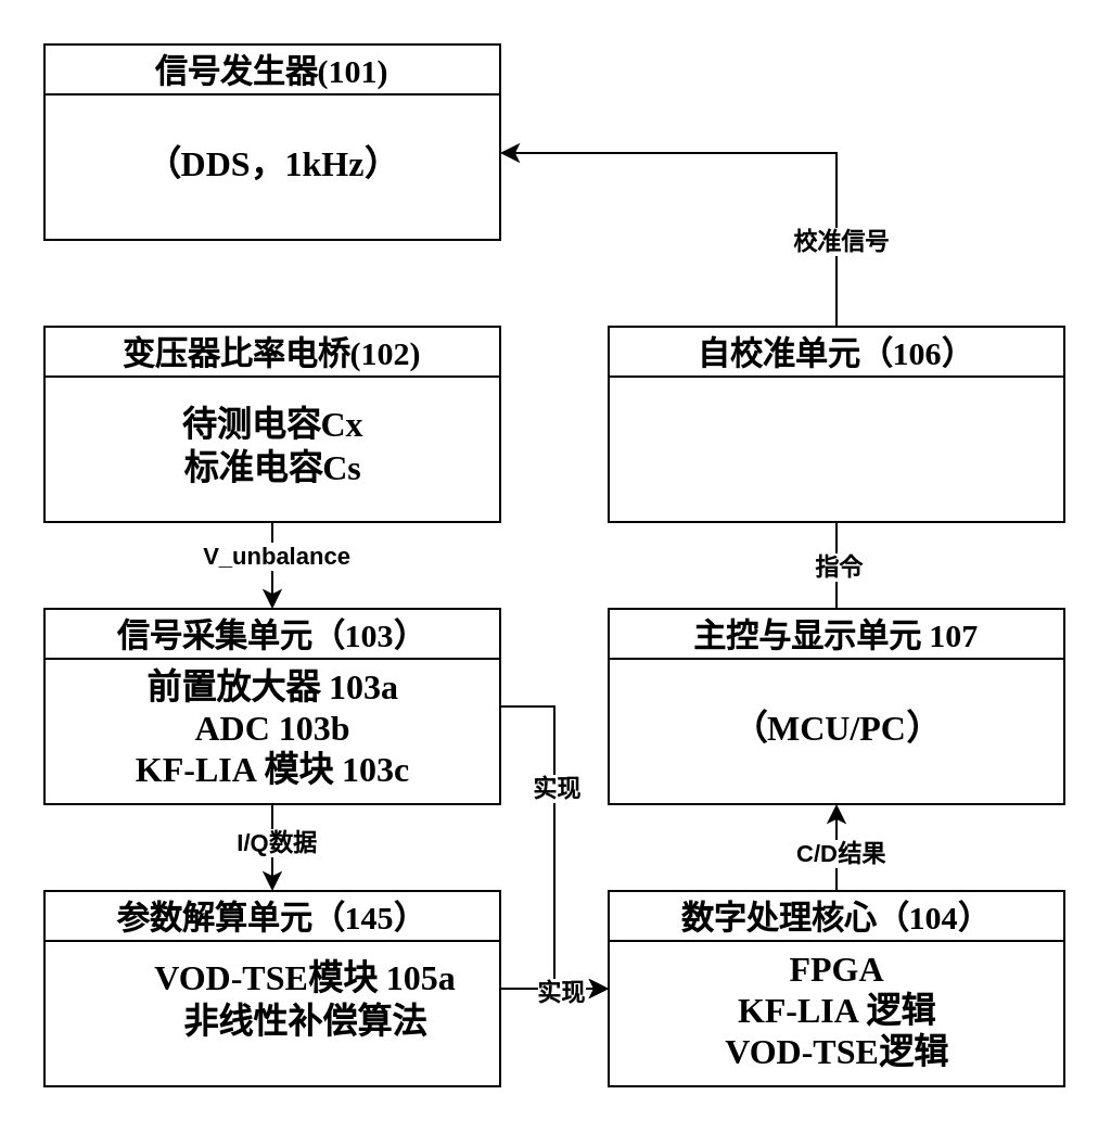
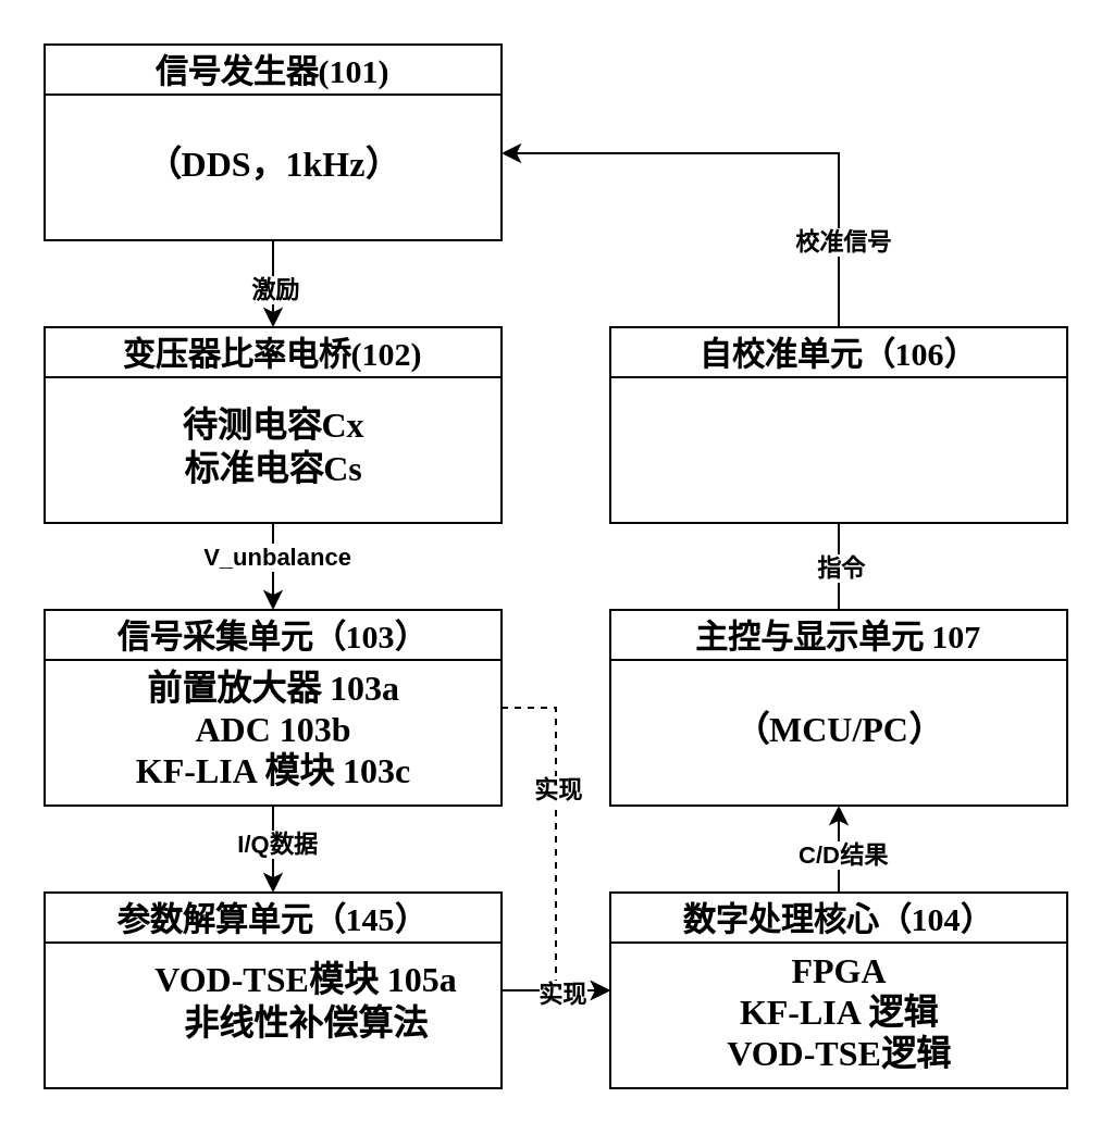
  <mxCell id="0" />
  <mxCell id="1" parent="0" />
+ <mxCell id="2" style="edgeStyle=orthogonalEdgeStyle;rounded=0;orthogonalLoop=1;jettySize=auto;html=1;exitX=0.5;exitY=1;exitDx=0;exitDy=0;entryX=0.5;entryY=0;entryDx=0;entryDy=0;" edge="1" parent="1" source="4" target="8"><mxGeometry relative="1" as="geometry" /></mxCell>
+ <mxCell id="3" value="激励" style="edgeLabel;html=1;align=center;verticalAlign=middle;resizable=0;points=[];fontStyle=1" vertex="1" connectable="0" parent="2"><mxGeometry x="0.105" relative="1" as="geometry"><mxPoint as="offset" /></mxGeometry></mxCell>
  <mxCell id="4" value="&lt;font style=&quot;font-size: 15px;&quot;&gt;信号发生器(101)&lt;/font&gt;" style="swimlane;whiteSpace=wrap;html=1;fontFamily=Times New Roman;startSize=23;" vertex="1" parent="1"><mxGeometry x="20" y="20" width="210" height="90" as="geometry" /></mxCell>
  <mxCell id="5" value="（DDS，1kHz）" style="text;html=1;align=center;verticalAlign=middle;resizable=0;points=[];autosize=1;strokeColor=none;fillColor=none;fontStyle=1;fontFamily=Times New Roman;fontSize=16;" vertex="1" parent="4"><mxGeometry x="35" y="40" width="140" height="30" as="geometry" /></mxCell>
  <mxCell id="6" style="edgeStyle=orthogonalEdgeStyle;rounded=0;orthogonalLoop=1;jettySize=auto;html=1;exitX=0.5;exitY=1;exitDx=0;exitDy=0;entryX=0.5;entryY=0;entryDx=0;entryDy=0;" edge="1" parent="1" source="8" target="14"><mxGeometry relative="1" as="geometry"><mxPoint x="120" y="310" as="targetPoint" /></mxGeometry></mxCell>
  <mxCell id="7" value="V_unbalance" style="edgeLabel;html=1;align=center;verticalAlign=middle;resizable=0;points=[];fontStyle=1" vertex="1" connectable="0" parent="6"><mxGeometry x="-0.232" y="1" relative="1" as="geometry"><mxPoint as="offset" /></mxGeometry></mxCell>
  <mxCell id="8" value="&lt;font style=&quot;font-size: 15px;&quot;&gt;变压器比率电桥(102)&lt;/font&gt;" style="swimlane;whiteSpace=wrap;html=1;fontFamily=Times New Roman;startSize=23;" vertex="1" parent="1"><mxGeometry x="20" y="150" width="210" height="90" as="geometry" /></mxCell>
  <mxCell id="9" value="待测电容Cx&lt;div&gt;标准电容Cs&lt;/div&gt;" style="text;html=1;align=center;verticalAlign=middle;resizable=0;points=[];autosize=1;strokeColor=none;fillColor=none;fontStyle=1;fontFamily=Times New Roman;fontSize=16;" vertex="1" parent="8"><mxGeometry x="50" y="30" width="110" height="50" as="geometry" /></mxCell>
  <mxCell id="10" style="edgeStyle=orthogonalEdgeStyle;rounded=0;orthogonalLoop=1;jettySize=auto;html=1;entryX=0.5;entryY=0;entryDx=0;entryDy=0;" edge="1" parent="1" source="14" target="18"><mxGeometry relative="1" as="geometry" /></mxCell>
  <mxCell id="11" value="I/Q数据" style="edgeLabel;html=1;align=center;verticalAlign=middle;resizable=0;points=[];fontStyle=1" vertex="1" connectable="0" parent="10"><mxGeometry x="-0.148" y="1" relative="1" as="geometry"><mxPoint as="offset" /></mxGeometry></mxCell>
- <mxCell id="12" style="edgeStyle=orthogonalEdgeStyle;rounded=0;orthogonalLoop=1;jettySize=auto;html=1;entryX=0;entryY=0.5;entryDx=0;entryDy=0;" edge="1" parent="1" source="14" target="22"><mxGeometry relative="1" as="geometry" /></mxCell>
+ <mxCell id="12" style="edgeStyle=orthogonalEdgeStyle;rounded=0;orthogonalLoop=1;jettySize=auto;html=1;entryX=0;entryY=0.5;entryDx=0;entryDy=0;dashed=1;" edge="1" parent="1" source="14" target="22"><mxGeometry relative="1" as="geometry" /></mxCell>
  <mxCell id="13" value="实现" style="edgeLabel;html=1;align=center;verticalAlign=middle;resizable=0;points=[];fontStyle=1" vertex="1" connectable="0" parent="12"><mxGeometry x="-0.307" relative="1" as="geometry"><mxPoint as="offset" /></mxGeometry></mxCell>
  <mxCell id="14" value="&lt;font style=&quot;font-size: 15px;&quot;&gt;信号采集单元（103）&lt;/font&gt;" style="swimlane;whiteSpace=wrap;html=1;fontFamily=Times New Roman;startSize=23;" vertex="1" parent="1"><mxGeometry x="20" y="280" width="210" height="90" as="geometry" /></mxCell>
  <mxCell id="15" value="前置放大器 103a&lt;div&gt;ADC 103b&lt;/div&gt;&lt;div&gt;KF-LIA 模块 103c&lt;/div&gt;" style="text;html=1;align=center;verticalAlign=middle;resizable=0;points=[];autosize=1;strokeColor=none;fillColor=none;fontStyle=1;fontFamily=Times New Roman;fontSize=16;" vertex="1" parent="14"><mxGeometry x="30" y="20" width="150" height="70" as="geometry" /></mxCell>
  <mxCell id="16" style="edgeStyle=orthogonalEdgeStyle;rounded=0;orthogonalLoop=1;jettySize=auto;html=1;entryX=0;entryY=0.5;entryDx=0;entryDy=0;" edge="1" parent="1" source="18" target="22"><mxGeometry relative="1" as="geometry" /></mxCell>
  <mxCell id="17" value="实现" style="edgeLabel;html=1;align=center;verticalAlign=middle;resizable=0;points=[];fontStyle=1" vertex="1" connectable="0" parent="16"><mxGeometry x="0.098" y="-1" relative="1" as="geometry"><mxPoint as="offset" /></mxGeometry></mxCell>
  <mxCell id="18" value="&lt;font style=&quot;font-size: 15px;&quot;&gt;参数解算单元（145）&lt;/font&gt;" style="swimlane;whiteSpace=wrap;html=1;fontFamily=Times New Roman;startSize=23;" vertex="1" parent="1"><mxGeometry x="20" y="410" width="210" height="90" as="geometry" /></mxCell>
  <mxCell id="19" value="VOD-TSE模块 105a&lt;div&gt;非线性补偿算法&lt;/div&gt;" style="text;html=1;align=center;verticalAlign=middle;resizable=0;points=[];autosize=1;strokeColor=none;fillColor=none;fontStyle=1;fontFamily=Times New Roman;fontSize=16;" vertex="1" parent="18"><mxGeometry x="40" y="25" width="160" height="50" as="geometry" /></mxCell>
  <mxCell id="20" style="edgeStyle=orthogonalEdgeStyle;rounded=0;orthogonalLoop=1;jettySize=auto;html=1;exitX=0.5;exitY=0;exitDx=0;exitDy=0;entryX=0.5;entryY=1;entryDx=0;entryDy=0;" edge="1" parent="1" source="22" target="29"><mxGeometry relative="1" as="geometry" /></mxCell>
  <mxCell id="21" value="C/D结果" style="edgeLabel;html=1;align=center;verticalAlign=middle;resizable=0;points=[];fontStyle=1" vertex="1" connectable="0" parent="20"><mxGeometry x="-0.102" y="-1" relative="1" as="geometry"><mxPoint as="offset" /></mxGeometry></mxCell>
  <mxCell id="22" value="&lt;font style=&quot;font-size: 15px;&quot;&gt;数字处理核心（104）&lt;/font&gt;" style="swimlane;whiteSpace=wrap;html=1;fontFamily=Times New Roman;startSize=23;" vertex="1" parent="1"><mxGeometry x="280" y="410" width="210" height="90" as="geometry" /></mxCell>
  <mxCell id="23" value="FPGA&lt;div&gt;KF-LIA 逻辑&lt;/div&gt;&lt;div&gt;VOD-TSE逻辑&lt;/div&gt;" style="text;html=1;align=center;verticalAlign=middle;resizable=0;points=[];autosize=1;strokeColor=none;fillColor=none;fontStyle=1;fontFamily=Times New Roman;fontSize=16;" vertex="1" parent="22"><mxGeometry x="45" y="20" width="120" height="70" as="geometry" /></mxCell>
  <mxCell id="24" style="edgeStyle=orthogonalEdgeStyle;rounded=0;orthogonalLoop=1;jettySize=auto;html=1;exitX=0.5;exitY=0;exitDx=0;exitDy=0;" edge="1" parent="1" source="26"><mxGeometry relative="1" as="geometry"><mxPoint x="230" y="70" as="targetPoint" /><Array as="points"><mxPoint x="385" y="70" /></Array></mxGeometry></mxCell>
  <mxCell id="25" value="校准信号" style="edgeLabel;html=1;align=center;verticalAlign=middle;resizable=0;points=[];fontStyle=1" vertex="1" connectable="0" parent="24"><mxGeometry x="-0.663" y="-1" relative="1" as="geometry"><mxPoint as="offset" /></mxGeometry></mxCell>
  <mxCell id="26" value="&lt;font style=&quot;font-size: 15px;&quot;&gt;自校准单元（106）&lt;/font&gt;" style="swimlane;whiteSpace=wrap;html=1;fontFamily=Times New Roman;startSize=23;" vertex="1" parent="1"><mxGeometry x="280" y="150" width="210" height="90" as="geometry" /></mxCell>
  <mxCell id="27" style="edgeStyle=orthogonalEdgeStyle;rounded=0;orthogonalLoop=1;jettySize=auto;html=1;exitX=0.5;exitY=0;exitDx=0;exitDy=0;entryX=0.5;entryY=1;entryDx=0;entryDy=0;endArrow=none;" edge="1" parent="1" source="29" target="26"><mxGeometry relative="1" as="geometry" /></mxCell>
  <mxCell id="28" value="指令" style="edgeLabel;html=1;align=center;verticalAlign=middle;resizable=0;points=[];fontStyle=1" vertex="1" connectable="0" parent="27"><mxGeometry x="0.023" relative="1" as="geometry"><mxPoint as="offset" /></mxGeometry></mxCell>
  <mxCell id="29" value="&lt;font style=&quot;font-size: 15px;&quot;&gt;主控与显示单元 107&lt;/font&gt;" style="swimlane;whiteSpace=wrap;html=1;fontFamily=Times New Roman;startSize=23;" vertex="1" parent="1"><mxGeometry x="280" y="280" width="210" height="90" as="geometry" /></mxCell>
  <mxCell id="30" value="（MCU/PC）" style="text;html=1;align=center;verticalAlign=middle;resizable=0;points=[];autosize=1;strokeColor=none;fillColor=none;fontStyle=1;fontFamily=Times New Roman;fontSize=16;" vertex="1" parent="29"><mxGeometry x="45" y="40" width="120" height="30" as="geometry" /></mxCell>
